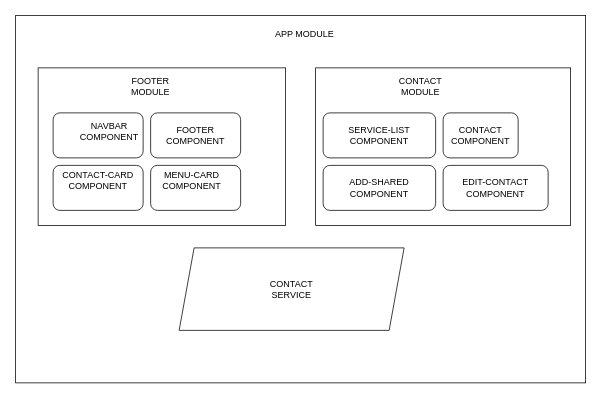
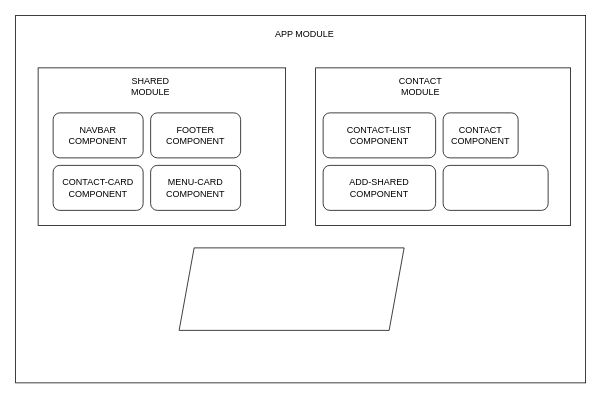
  <mxCell id="0" />
  <mxCell id="1" parent="0" />
  <mxCell id="2" value="" style="rounded=0;whiteSpace=wrap;html=1;" vertex="1" parent="1"><mxGeometry x="20" y="20" width="760" height="490" as="geometry" /></mxCell>
  <mxCell id="3" value="APP MODULE" style="text;html=1;strokeColor=none;fillColor=none;align=center;verticalAlign=middle;whiteSpace=wrap;rounded=0;" vertex="1" parent="1"><mxGeometry x="358" y="30" width="95" height="30" as="geometry" /></mxCell>
  <mxCell id="4" value="" style="rounded=0;whiteSpace=wrap;html=1;" vertex="1" parent="1"><mxGeometry x="50" y="90" width="330" height="210" as="geometry" /></mxCell>
- <mxCell id="5" value="FOOTER MODULE" style="text;html=1;strokeColor=none;fillColor=none;align=center;verticalAlign=middle;whiteSpace=wrap;rounded=0;" vertex="1" parent="1"><mxGeometry x="160" y="100" width="80" height="30" as="geometry" /></mxCell>
+ <mxCell id="5" value="SHARED MODULE" style="text;html=1;strokeColor=none;fillColor=none;align=center;verticalAlign=middle;whiteSpace=wrap;rounded=0;" vertex="1" parent="1"><mxGeometry x="160" y="100" width="80" height="30" as="geometry" /></mxCell>
  <mxCell id="6" value="" style="rounded=1;whiteSpace=wrap;html=1;" vertex="1" parent="1"><mxGeometry x="70" y="150" width="120" height="60" as="geometry" /></mxCell>
- <mxCell id="7" value="NAVBAR COMPONENT" style="text;html=1;strokeColor=none;fillColor=none;align=center;verticalAlign=middle;whiteSpace=wrap;rounded=0;" vertex="1" parent="1"><mxGeometry x="105" y="160" width="80" height="30" as="geometry" /></mxCell>
+ <mxCell id="7" value="NAVBAR COMPONENT" style="text;html=1;strokeColor=none;fillColor=none;align=center;verticalAlign=middle;whiteSpace=wrap;rounded=0;" vertex="1" parent="1"><mxGeometry x="90" y="165" width="80" height="30" as="geometry" /></mxCell>
  <mxCell id="8" value="" style="rounded=1;whiteSpace=wrap;html=1;" vertex="1" parent="1"><mxGeometry x="200" y="150" width="120" height="60" as="geometry" /></mxCell>
  <mxCell id="9" value="FOOTER COMPONENT" style="text;html=1;strokeColor=none;fillColor=none;align=center;verticalAlign=middle;whiteSpace=wrap;rounded=0;" vertex="1" parent="1"><mxGeometry x="220" y="165" width="80" height="30" as="geometry" /></mxCell>
  <mxCell id="10" value="" style="rounded=1;whiteSpace=wrap;html=1;" vertex="1" parent="1"><mxGeometry x="70" y="220" width="120" height="60" as="geometry" /></mxCell>
- <mxCell id="11" value="CONTACT-CARD COMPONENT" style="text;html=1;strokeColor=none;fillColor=none;align=center;verticalAlign=middle;whiteSpace=wrap;rounded=0;" vertex="1" parent="1"><mxGeometry x="80" y="225" width="100" height="30" as="geometry" /></mxCell>
+ <mxCell id="11" value="CONTACT-CARD COMPONENT" style="text;html=1;strokeColor=none;fillColor=none;align=center;verticalAlign=middle;whiteSpace=wrap;rounded=0;" vertex="1" parent="1"><mxGeometry x="80" y="235" width="100" height="30" as="geometry" /></mxCell>
  <mxCell id="12" value="" style="rounded=0;whiteSpace=wrap;html=1;" vertex="1" parent="1"><mxGeometry x="420" y="90" width="340" height="210" as="geometry" /></mxCell>
  <mxCell id="13" value="CONTACT MODULE" style="text;html=1;strokeColor=none;fillColor=none;align=center;verticalAlign=middle;whiteSpace=wrap;rounded=0;" vertex="1" parent="1"><mxGeometry x="520" y="100" width="80" height="30" as="geometry" /></mxCell>
  <mxCell id="14" value="" style="rounded=1;whiteSpace=wrap;html=1;" vertex="1" parent="1"><mxGeometry x="430" y="150" width="150" height="60" as="geometry" /></mxCell>
- <mxCell id="15" value="SERVICE-LIST COMPONENT" style="text;html=1;strokeColor=none;fillColor=none;align=center;verticalAlign=middle;whiteSpace=wrap;rounded=0;" vertex="1" parent="1"><mxGeometry x="455" y="165" width="100" height="30" as="geometry" /></mxCell>
+ <mxCell id="15" value="CONTACT-LIST COMPONENT" style="text;html=1;strokeColor=none;fillColor=none;align=center;verticalAlign=middle;whiteSpace=wrap;rounded=0;" vertex="1" parent="1"><mxGeometry x="455" y="165" width="100" height="30" as="geometry" /></mxCell>
  <mxCell id="16" value="" style="rounded=1;whiteSpace=wrap;html=1;" vertex="1" parent="1"><mxGeometry x="590" y="150" width="100" height="60" as="geometry" /></mxCell>
  <mxCell id="17" value="CONTACT COMPONENT" style="text;html=1;strokeColor=none;fillColor=none;align=center;verticalAlign=middle;whiteSpace=wrap;rounded=0;" vertex="1" parent="1"><mxGeometry x="600" y="165" width="80" height="30" as="geometry" /></mxCell>
  <mxCell id="18" value="" style="rounded=1;whiteSpace=wrap;html=1;" vertex="1" parent="1"><mxGeometry x="430" y="220" width="150" height="60" as="geometry" /></mxCell>
  <mxCell id="19" value="ADD-SHARED COMPONENT" style="text;html=1;strokeColor=none;fillColor=none;align=center;verticalAlign=middle;whiteSpace=wrap;rounded=0;" vertex="1" parent="1"><mxGeometry x="455" y="235" width="100" height="30" as="geometry" /></mxCell>
  <mxCell id="20" value="" style="rounded=1;whiteSpace=wrap;html=1;" vertex="1" parent="1"><mxGeometry x="590" y="220" width="140" height="60" as="geometry" /></mxCell>
- <mxCell id="21" value="EDIT-CONTACT COMPONENT" style="text;html=1;strokeColor=none;fillColor=none;align=center;verticalAlign=middle;whiteSpace=wrap;rounded=0;" vertex="1" parent="1"><mxGeometry x="610" y="235" width="100" height="30" as="geometry" /></mxCell>
  <mxCell id="22" value="" style="shape=parallelogram;perimeter=parallelogramPerimeter;whiteSpace=wrap;html=1;fixedSize=1;" vertex="1" parent="1"><mxGeometry x="238" y="330" width="300" height="110" as="geometry" /></mxCell>
- <mxCell id="23" value="CONTACT SERVICE" style="text;html=1;strokeColor=none;fillColor=none;align=center;verticalAlign=middle;whiteSpace=wrap;rounded=0;" vertex="1" parent="1"><mxGeometry x="358" y="370" width="60" height="30" as="geometry" /></mxCell>
  <mxCell id="24" value="" style="rounded=1;whiteSpace=wrap;html=1;" vertex="1" parent="1"><mxGeometry x="200" y="220" width="120" height="60" as="geometry" /></mxCell>
- <mxCell id="25" value="MENU-CARD COMPONENT" style="text;html=1;strokeColor=none;fillColor=none;align=center;verticalAlign=middle;whiteSpace=wrap;rounded=0;" vertex="1" parent="1"><mxGeometry x="205" y="225" width="100" height="30" as="geometry" /></mxCell>
+ <mxCell id="25" value="MENU-CARD COMPONENT" style="text;html=1;strokeColor=none;fillColor=none;align=center;verticalAlign=middle;whiteSpace=wrap;rounded=0;" vertex="1" parent="1"><mxGeometry x="210" y="235" width="100" height="30" as="geometry" /></mxCell>
